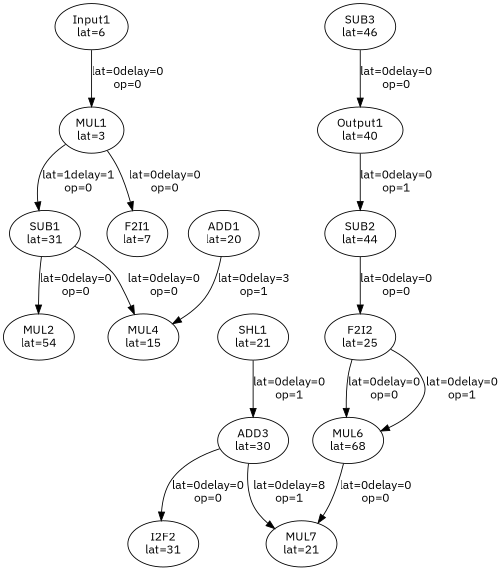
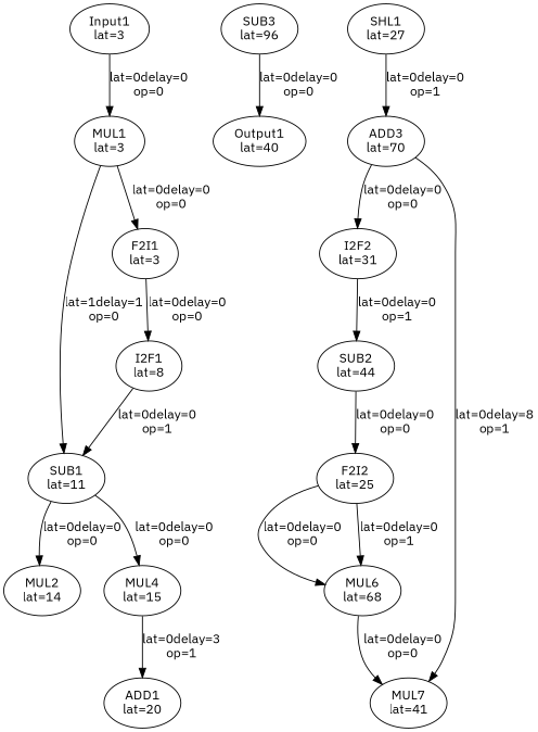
  digraph {
    fontname="IBM Plex Sans"
    node [fontname="IBM Plex Sans"]
    edge [fontname="IBM Plex Sans"]
-   Input1 [label="\N\nlat=6"]
+   Input1 [label="\N\nlat=3"]
    MUL1 [label="\N\nlat=3"]
-   SUB1 [label="\N\nlat=31"]
-   F2I1 [label="\N\nlat=7"]
+   SUB1 [label="\N\nlat=11"]
+   F2I1 [label="\N\nlat=3"]
    Output1 [label="\N\nlat=40"]
-   SUB3 [label="\N\nlat=46"]
-   MUL2 [label="\N\nlat=54"]
+   SUB3 [label="\N\nlat=96"]
+   MUL2 [label="\N\nlat=14"]
    MUL4 [label="\N\nlat=15"]
+   I2F1 [label="\N\nlat=8"]
    ADD1 [label="\N\nlat=20"]
-   SHL1 [label="\N\nlat=21"]
-   ADD3 [label="\N\nlat=30"]
+   SHL1 [label="\N\nlat=27"]
+   ADD3 [label="\N\nlat=70"]
    I2F2 [label="\N\nlat=31"]
-   MUL7 [label="\N\nlat=21"]
+   MUL7 [label="\N\nlat=41"]
    SUB2 [label="\N\nlat=44"]
    F2I2 [label="\N\nlat=25"]
    MUL6 [label="\N\nlat=68"]
    Input1 -> MUL1 [label="lat=0\delay=0\nop=0"]
    MUL1 -> SUB1 [label="lat=1\delay=1\nop=0"]
    MUL1 -> F2I1 [label="lat=0\delay=0\nop=0"]
    SUB1 -> MUL2 [label="lat=0\delay=0\nop=0"]
    SUB1 -> MUL4 [label="lat=0\delay=0\nop=0"]
+   F2I1 -> I2F1 [label="lat=0\delay=0\nop=0"]
    SUB3 -> Output1 [label="lat=0\delay=0\nop=0"]
-   ADD1 -> MUL4 [label="lat=0\delay=3\nop=1"]
+   MUL4 -> ADD1 [label="lat=0\delay=3\nop=1"]
+   I2F1 -> SUB1 [label="lat=0\delay=0\nop=1"]
    SHL1 -> ADD3 [label="lat=0\delay=0\nop=1"]
    ADD3 -> I2F2 [label="lat=0\delay=0\nop=0"]
    ADD3 -> MUL7 [label="lat=0\delay=8\nop=1"]
-   Output1 -> SUB2 [label="lat=0\delay=0\nop=1"]
+   I2F2 -> SUB2 [label="lat=0\delay=0\nop=1"]
    SUB2 -> F2I2 [label="lat=0\delay=0\nop=0"]
    F2I2 -> MUL6 [label="lat=0\delay=0\nop=0"]
    F2I2 -> MUL6 [label="lat=0\delay=0\nop=1"]
    MUL6 -> MUL7 [label="lat=0\delay=0\nop=0"]
  }
